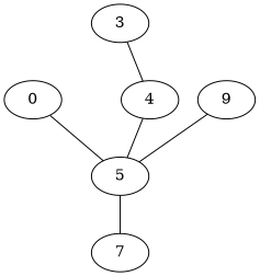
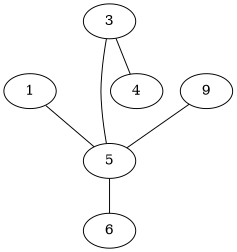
  strict graph {
-   0
+   0 [label=1]
    5
    3
    4
-   6 [label=7]
+   6
    n6 [label=9]
    0 -- 5
    5 -- 6
    3 -- 4
-   4 -- 5
+   3 -- 5
    n6 -- 5
  }
